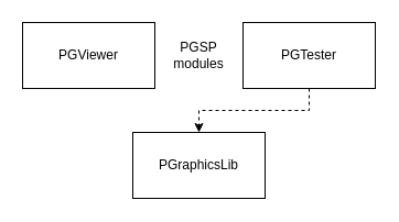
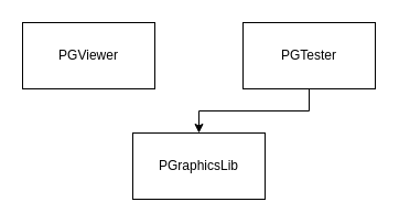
  <mxCell id="0" />
  <mxCell id="1" parent="0" />
  <mxCell id="2" value="PGraphicsLib" style="rounded=0;whiteSpace=wrap;html=1;" vertex="1" parent="1"><mxGeometry x="120" y="120" width="120" height="60" as="geometry" /></mxCell>
  <mxCell id="3" value="PGViewer" style="rounded=0;whiteSpace=wrap;html=1;" vertex="1" parent="1"><mxGeometry x="20" y="20" width="120" height="60" as="geometry" /></mxCell>
- <mxCell id="4" style="edgeStyle=orthogonalEdgeStyle;rounded=0;orthogonalLoop=1;jettySize=auto;html=1;dashed=1;" edge="1" parent="1" source="5" target="2"><mxGeometry relative="1" as="geometry" /></mxCell>
+ <mxCell id="4" style="edgeStyle=orthogonalEdgeStyle;rounded=0;orthogonalLoop=1;jettySize=auto;html=1;" edge="1" parent="1" source="5" target="2"><mxGeometry relative="1" as="geometry" /></mxCell>
  <mxCell id="5" value="PGTester" style="rounded=0;whiteSpace=wrap;html=1;" vertex="1" parent="1"><mxGeometry x="220" y="20" width="120" height="60" as="geometry" /></mxCell>
- <mxCell id="6" value="PGSP modules" style="text;html=1;align=center;verticalAlign=middle;whiteSpace=wrap;rounded=0;" vertex="1" parent="1"><mxGeometry x="150" y="35" width="60" height="30" as="geometry" /></mxCell>
